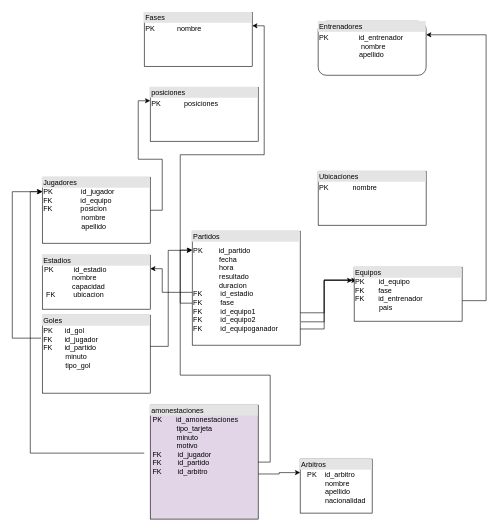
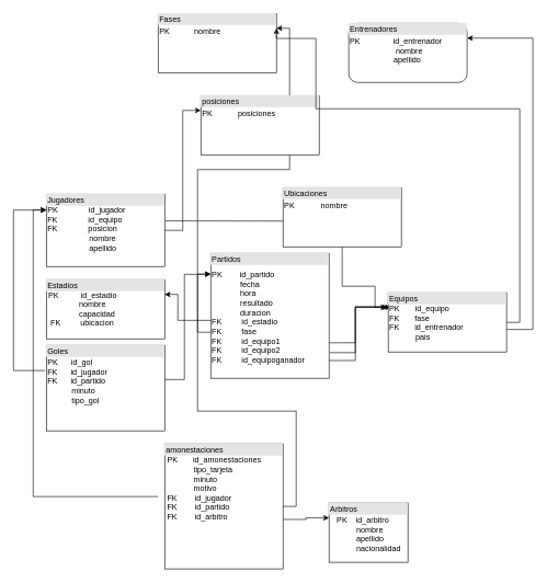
  <mxCell id="0" />
  <mxCell id="1" parent="0" />
  <mxCell id="2" style="edgeStyle=orthogonalEdgeStyle;rounded=0;orthogonalLoop=1;jettySize=auto;html=1;exitX=1;exitY=0.5;exitDx=0;exitDy=0;entryX=0;entryY=0.25;entryDx=0;entryDy=0;" edge="1" parent="1" source="4" target="18"><mxGeometry relative="1" as="geometry" /></mxCell>
+ <mxCell id="3" style="edgeStyle=orthogonalEdgeStyle;rounded=0;orthogonalLoop=1;jettySize=auto;html=1;exitX=1.008;exitY=0.369;exitDx=0;exitDy=0;entryX=0;entryY=0.12;entryDx=0;entryDy=0;entryPerimeter=0;exitPerimeter=0;" edge="1" parent="1" source="4" target="23"><mxGeometry relative="1" as="geometry"><mxPoint x="590" y="415" as="targetPoint" /><Array as="points"><mxPoint x="260" y="336" /><mxPoint x="520" y="336" /><mxPoint x="520" y="435" /><mxPoint x="570" y="435" /><mxPoint x="570" y="467" /></Array></mxGeometry></mxCell>
  <mxCell id="4" value="&lt;div style=&quot;box-sizing:border-box;width:100%;background:#e4e4e4;padding:2px;&quot;&gt;Jugadores&amp;nbsp; &amp;nbsp; &amp;nbsp; &amp;nbsp; &amp;nbsp; &amp;nbsp; &amp;nbsp; &amp;nbsp; &amp;nbsp; &amp;nbsp; &amp;nbsp; &amp;nbsp; &amp;nbsp; &amp;nbsp; &amp;nbsp; &amp;nbsp; &amp;nbsp;&amp;nbsp;&lt;/div&gt;" style="verticalAlign=top;align=left;overflow=fill;html=1;whiteSpace=wrap;" parent="1" vertex="1"><mxGeometry x="70" y="295" width="180" height="110" as="geometry" /></mxCell>
  <mxCell id="5" value="&lt;div style=&quot;box-sizing:border-box;width:100%;background:#e4e4e4;padding:2px;&quot;&gt;Entrenadores&lt;/div&gt;&lt;table style=&quot;width:100%;font-size:1em;&quot; cellpadding=&quot;2&quot; cellspacing=&quot;0&quot;&gt;&lt;tbody&gt;&lt;tr&gt;&lt;td&gt;PK&amp;nbsp; &amp;nbsp; &amp;nbsp; &amp;nbsp; &amp;nbsp; &amp;nbsp; &amp;nbsp; &amp;nbsp;id_entrenador&lt;br&gt;&amp;nbsp; &amp;nbsp; &amp;nbsp; &amp;nbsp; &amp;nbsp; &amp;nbsp; &amp;nbsp; &amp;nbsp; &amp;nbsp; &amp;nbsp; &amp;nbsp;nombre&lt;br&gt;&amp;nbsp; &amp;nbsp; &amp;nbsp; &amp;nbsp; &amp;nbsp; &amp;nbsp; &amp;nbsp; &amp;nbsp; &amp;nbsp; &amp;nbsp; apellido&lt;/td&gt;&lt;td&gt;&lt;/td&gt;&lt;/tr&gt;&lt;/tbody&gt;&lt;/table&gt;" style="verticalAlign=top;align=left;overflow=fill;html=1;whiteSpace=wrap;rounded=1;" parent="1" vertex="1"><mxGeometry x="530" y="35" width="180" height="90" as="geometry" /></mxCell>
  <mxCell id="6" style="edgeStyle=orthogonalEdgeStyle;rounded=0;orthogonalLoop=1;jettySize=auto;html=1;exitX=1.006;exitY=0.795;exitDx=0;exitDy=0;exitPerimeter=0;entryX=0.029;entryY=0.12;entryDx=0;entryDy=0;entryPerimeter=0;" edge="1" parent="1" source="11" target="23"><mxGeometry relative="1" as="geometry"><mxPoint x="580" y="465" as="targetPoint" /><Array as="points"><mxPoint x="540" y="536" /><mxPoint x="540" y="467" /></Array></mxGeometry></mxCell>
  <mxCell id="7" style="edgeStyle=orthogonalEdgeStyle;rounded=0;orthogonalLoop=1;jettySize=auto;html=1;exitX=0.978;exitY=0.858;exitDx=0;exitDy=0;exitPerimeter=0;entryX=-0.014;entryY=0.14;entryDx=0;entryDy=0;entryPerimeter=0;" edge="1" parent="1" source="11" target="23"><mxGeometry relative="1" as="geometry"><mxPoint x="560" y="415" as="targetPoint" /><Array as="points"><mxPoint x="540" y="548" /><mxPoint x="540" y="466" /><mxPoint x="590" y="466" /><mxPoint x="590" y="469" /></Array></mxGeometry></mxCell>
  <mxCell id="8" style="edgeStyle=orthogonalEdgeStyle;rounded=0;orthogonalLoop=1;jettySize=auto;html=1;exitX=1;exitY=0.716;exitDx=0;exitDy=0;exitPerimeter=0;entryX=-0.021;entryY=0.12;entryDx=0;entryDy=0;entryPerimeter=0;" edge="1" parent="1" source="11" target="23"><mxGeometry relative="1" as="geometry"><mxPoint x="570" y="565" as="targetPoint" /><Array as="points"><mxPoint x="540" y="521" /><mxPoint x="540" y="467" /></Array></mxGeometry></mxCell>
  <mxCell id="9" style="edgeStyle=orthogonalEdgeStyle;rounded=0;orthogonalLoop=1;jettySize=auto;html=1;exitX=0.031;exitY=0.482;exitDx=0;exitDy=0;entryX=1;entryY=0.25;entryDx=0;entryDy=0;exitPerimeter=0;" edge="1" parent="1" source="25" target="12"><mxGeometry relative="1" as="geometry"><Array as="points"><mxPoint x="270" y="487" /><mxPoint x="270" y="448" /></Array></mxGeometry></mxCell>
  <mxCell id="10" style="edgeStyle=orthogonalEdgeStyle;rounded=0;orthogonalLoop=1;jettySize=auto;html=1;exitX=0;exitY=0.588;exitDx=0;exitDy=0;entryX=1;entryY=0.25;entryDx=0;entryDy=0;exitPerimeter=0;" edge="1" parent="1" source="25" target="17"><mxGeometry relative="1" as="geometry" /></mxCell>
  <mxCell id="11" value="&lt;div style=&quot;box-sizing:border-box;width:100%;background:#e4e4e4;padding:2px;&quot;&gt;Partidos&lt;/div&gt;" style="verticalAlign=top;align=left;overflow=fill;html=1;whiteSpace=wrap;" parent="1" vertex="1"><mxGeometry x="320" y="385" width="180" height="190" as="geometry" /></mxCell>
  <mxCell id="12" value="&lt;div style=&quot;box-sizing:border-box;width:100%;background:#e4e4e4;padding:2px;&quot;&gt;Estadios&lt;/div&gt;" style="verticalAlign=top;align=left;overflow=fill;html=1;whiteSpace=wrap;" vertex="1" parent="1"><mxGeometry x="70" y="425" width="180" height="90" as="geometry" /></mxCell>
  <mxCell id="13" value="&lt;div style=&quot;box-sizing:border-box;width:100%;background:#e4e4e4;padding:2px;&quot;&gt;Goles&lt;/div&gt;" style="verticalAlign=top;align=left;overflow=fill;html=1;whiteSpace=wrap;" vertex="1" parent="1"><mxGeometry x="70" y="525" width="180" height="130" as="geometry" /></mxCell>
  <mxCell id="14" value="&lt;div style=&quot;box-sizing:border-box;width:100%;background:#e4e4e4;padding:2px;&quot;&gt;Arbitros&lt;/div&gt;" style="verticalAlign=top;align=left;overflow=fill;html=1;whiteSpace=wrap;" vertex="1" parent="1"><mxGeometry x="500" y="765" width="120" height="90" as="geometry" /></mxCell>
  <mxCell id="15" style="edgeStyle=orthogonalEdgeStyle;rounded=0;orthogonalLoop=1;jettySize=auto;html=1;exitX=1.001;exitY=0.604;exitDx=0;exitDy=0;entryX=0;entryY=0.25;entryDx=0;entryDy=0;exitPerimeter=0;" edge="1" parent="1" source="16" target="14"><mxGeometry relative="1" as="geometry" /></mxCell>
- <mxCell id="16" value="&lt;div style=&quot;box-sizing:border-box;width:100%;background:#e4e4e4;padding:2px;&quot;&gt;amonestaciones&lt;/div&gt;" style="verticalAlign=top;align=left;overflow=fill;html=1;whiteSpace=wrap;fillColor=#e1d5e7;" vertex="1" parent="1"><mxGeometry x="250" y="675" width="180" height="190" as="geometry" /></mxCell>
+ <mxCell id="16" value="&lt;div style=&quot;box-sizing:border-box;width:100%;background:#e4e4e4;padding:2px;&quot;&gt;amonestaciones&lt;/div&gt;" style="verticalAlign=top;align=left;overflow=fill;html=1;whiteSpace=wrap;" vertex="1" parent="1"><mxGeometry x="250" y="675" width="180" height="190" as="geometry" /></mxCell>
  <mxCell id="17" value="&lt;div style=&quot;box-sizing:border-box;width:100%;background:#e4e4e4;padding:2px;&quot;&gt;Fases&lt;/div&gt;&lt;table style=&quot;width:100%;font-size:1em;&quot; cellpadding=&quot;2&quot; cellspacing=&quot;0&quot;&gt;&lt;tbody&gt;&lt;tr&gt;&lt;td&gt;PK&lt;/td&gt;&lt;td&gt;nombre&amp;nbsp;&lt;/td&gt;&lt;/tr&gt;&lt;tr&gt;&lt;td&gt;&lt;br&gt;&lt;/td&gt;&lt;td&gt;&lt;br&gt;&lt;/td&gt;&lt;/tr&gt;&lt;/tbody&gt;&lt;/table&gt;" style="verticalAlign=top;align=left;overflow=fill;html=1;whiteSpace=wrap;" vertex="1" parent="1"><mxGeometry x="240" y="20" width="180" height="90" as="geometry" /></mxCell>
- <mxCell id="18" value="&lt;div style=&quot;box-sizing:border-box;width:100%;background:#e4e4e4;padding:2px;&quot;&gt;posiciones&lt;/div&gt;&lt;table style=&quot;width:100%;font-size:1em;&quot; cellpadding=&quot;2&quot; cellspacing=&quot;0&quot;&gt;&lt;tbody&gt;&lt;tr&gt;&lt;td&gt;PK&amp;nbsp;&amp;nbsp;&lt;/td&gt;&lt;td&gt;posiciones&lt;/td&gt;&lt;/tr&gt;&lt;tr&gt;&lt;td&gt;&lt;br&gt;&lt;/td&gt;&lt;td&gt;&lt;/td&gt;&lt;/tr&gt;&lt;tr&gt;&lt;td&gt;&lt;/td&gt;&lt;td&gt;&lt;br&gt;&lt;/td&gt;&lt;/tr&gt;&lt;/tbody&gt;&lt;/table&gt;" style="verticalAlign=top;align=left;overflow=fill;html=1;whiteSpace=wrap;" vertex="1" parent="1"><mxGeometry x="250" y="145" width="180" height="90" as="geometry" /></mxCell>
- <mxCell id="19" value="&lt;div style=&quot;box-sizing:border-box;width:100%;background:#e4e4e4;padding:2px;&quot;&gt;Ubicaciones&lt;/div&gt;&lt;table style=&quot;width:100%;font-size:1em;&quot; cellpadding=&quot;2&quot; cellspacing=&quot;0&quot;&gt;&lt;tbody&gt;&lt;tr&gt;&lt;td&gt;PK&lt;/td&gt;&lt;td&gt;nombre&lt;/td&gt;&lt;/tr&gt;&lt;tr&gt;&lt;td&gt;&lt;br&gt;&lt;/td&gt;&lt;td&gt;&lt;br&gt;&lt;/td&gt;&lt;/tr&gt;&lt;/tbody&gt;&lt;/table&gt;" style="verticalAlign=top;align=left;overflow=fill;html=1;whiteSpace=wrap;" vertex="1" parent="1"><mxGeometry x="530" y="285" width="180" height="90" as="geometry" /></mxCell>
+ <mxCell id="18" value="&lt;div style=&quot;box-sizing:border-box;width:100%;background:#e4e4e4;padding:2px;&quot;&gt;posiciones&lt;/div&gt;&lt;table style=&quot;width:100%;font-size:1em;&quot; cellpadding=&quot;2&quot; cellspacing=&quot;0&quot;&gt;&lt;tbody&gt;&lt;tr&gt;&lt;td&gt;PK&amp;nbsp;&amp;nbsp;&lt;/td&gt;&lt;td&gt;posiciones&lt;/td&gt;&lt;/tr&gt;&lt;tr&gt;&lt;td&gt;&lt;br&gt;&lt;/td&gt;&lt;td&gt;&lt;/td&gt;&lt;/tr&gt;&lt;tr&gt;&lt;td&gt;&lt;/td&gt;&lt;td&gt;&lt;br&gt;&lt;/td&gt;&lt;/tr&gt;&lt;/tbody&gt;&lt;/table&gt;" style="verticalAlign=top;align=left;overflow=fill;html=1;whiteSpace=wrap;" vertex="1" parent="1"><mxGeometry x="305" y="145" width="180" height="90" as="geometry" /></mxCell>
+ <mxCell id="19" value="&lt;div style=&quot;box-sizing:border-box;width:100%;background:#e4e4e4;padding:2px;&quot;&gt;Ubicaciones&lt;/div&gt;&lt;table style=&quot;width:100%;font-size:1em;&quot; cellpadding=&quot;2&quot; cellspacing=&quot;0&quot;&gt;&lt;tbody&gt;&lt;tr&gt;&lt;td&gt;PK&lt;/td&gt;&lt;td&gt;nombre&lt;/td&gt;&lt;/tr&gt;&lt;tr&gt;&lt;td&gt;&lt;br&gt;&lt;/td&gt;&lt;td&gt;&lt;br&gt;&lt;/td&gt;&lt;/tr&gt;&lt;/tbody&gt;&lt;/table&gt;" style="verticalAlign=top;align=left;overflow=fill;html=1;whiteSpace=wrap;" vertex="1" parent="1"><mxGeometry x="430" y="285" width="180" height="90" as="geometry" /></mxCell>
+ <mxCell id="20" style="edgeStyle=orthogonalEdgeStyle;rounded=0;orthogonalLoop=1;jettySize=auto;html=1;exitX=1;exitY=0.5;exitDx=0;exitDy=0;entryX=1;entryY=0.25;entryDx=0;entryDy=0;" edge="1" parent="1" source="22" target="17"><mxGeometry relative="1" as="geometry"><Array as="points"><mxPoint x="790" y="490" /><mxPoint x="790" y="165" /><mxPoint x="480" y="165" /><mxPoint x="480" y="58" /></Array></mxGeometry></mxCell>
  <mxCell id="21" style="edgeStyle=orthogonalEdgeStyle;rounded=0;orthogonalLoop=1;jettySize=auto;html=1;exitX=1.001;exitY=0.62;exitDx=0;exitDy=0;entryX=1;entryY=0.25;entryDx=0;entryDy=0;exitPerimeter=0;" edge="1" parent="1" source="22" target="5"><mxGeometry relative="1" as="geometry"><Array as="points"><mxPoint x="810" y="501" /><mxPoint x="810" y="58" /></Array></mxGeometry></mxCell>
  <mxCell id="22" value="&lt;div style=&quot;box-sizing:border-box;width:100%;background:#e4e4e4;padding:2px;&quot;&gt;Equipos&lt;/div&gt;" style="verticalAlign=top;align=left;overflow=fill;html=1;whiteSpace=wrap;" vertex="1" parent="1"><mxGeometry x="590" y="445" width="180" height="90" as="geometry" /></mxCell>
  <mxCell id="23" value="PK&amp;nbsp; &amp;nbsp; &amp;nbsp; &amp;nbsp;id_equipo&lt;div&gt;FK&amp;nbsp; &amp;nbsp; &amp;nbsp; &amp;nbsp;fase&lt;/div&gt;&lt;div&gt;FK&amp;nbsp; &amp;nbsp; &amp;nbsp; &amp;nbsp;id_entrenador&lt;/div&gt;&lt;div&gt;&amp;nbsp; &amp;nbsp; &amp;nbsp; &amp;nbsp; &amp;nbsp; &amp;nbsp; pais&lt;/div&gt;&lt;div&gt;&amp;nbsp; &amp;nbsp; &amp;nbsp; &amp;nbsp; &amp;nbsp; &amp;nbsp; &amp;nbsp; &amp;nbsp; &amp;nbsp; &amp;nbsp; &amp;nbsp; &amp;nbsp; &amp;nbsp; &amp;nbsp; &amp;nbsp; &amp;nbsp; &amp;nbsp;&lt;/div&gt;&lt;div&gt;&amp;nbsp; &amp;nbsp; &amp;nbsp; &amp;nbsp; &amp;nbsp; &amp;nbsp; &amp;nbsp; &amp;nbsp; &amp;nbsp; &amp;nbsp; &amp;nbsp; &amp;nbsp;&lt;/div&gt;" style="text;html=1;align=left;verticalAlign=middle;resizable=1;points=[];autosize=1;strokeColor=none;fillColor=none;movable=1;rotatable=1;deletable=1;editable=1;locked=0;connectable=1;" vertex="1" parent="1"><mxGeometry x="590" y="455" width="140" height="100" as="geometry" /></mxCell>
  <mxCell id="24" value="PK&amp;nbsp; &amp;nbsp; &amp;nbsp; &amp;nbsp; &amp;nbsp; &amp;nbsp; &amp;nbsp; id_jugador&amp;nbsp;&lt;div&gt;&lt;span style=&quot;background-color: initial;&quot;&gt;FK&amp;nbsp; &amp;nbsp; &amp;nbsp; &amp;nbsp; &amp;nbsp; &amp;nbsp; &amp;nbsp; id_equipo&lt;/span&gt;&lt;/div&gt;&lt;div&gt;FK&amp;nbsp; &amp;nbsp; &amp;nbsp; &amp;nbsp; &amp;nbsp; &amp;nbsp; &amp;nbsp; posicion&lt;/div&gt;&lt;div&gt;&amp;nbsp; &amp;nbsp; &amp;nbsp; &amp;nbsp; &amp;nbsp; &amp;nbsp; &amp;nbsp; &amp;nbsp; &amp;nbsp; &amp;nbsp;nombre&lt;/div&gt;&lt;div&gt;&lt;div&gt;&amp;nbsp; &amp;nbsp; &amp;nbsp; &amp;nbsp; &amp;nbsp; &amp;nbsp; &amp;nbsp; &amp;nbsp; &amp;nbsp; &amp;nbsp;apellido&lt;/div&gt;&lt;/div&gt;&lt;div&gt;&lt;br&gt;&lt;/div&gt;" style="text;html=1;align=left;verticalAlign=middle;resizable=0;points=[];autosize=1;strokeColor=none;fillColor=none;" vertex="1" parent="1"><mxGeometry x="70" y="305" width="150" height="100" as="geometry" /></mxCell>
  <mxCell id="25" value="PK&amp;nbsp; &amp;nbsp; &amp;nbsp; &amp;nbsp; id_partido&lt;div&gt;&amp;nbsp; &amp;nbsp; &amp;nbsp; &amp;nbsp; &amp;nbsp; &amp;nbsp; &amp;nbsp;fecha&lt;/div&gt;&lt;div&gt;&amp;nbsp; &amp;nbsp; &amp;nbsp; &amp;nbsp; &amp;nbsp; &amp;nbsp; &amp;nbsp;hora&lt;/div&gt;&lt;div&gt;&amp;nbsp; &amp;nbsp; &amp;nbsp; &amp;nbsp; &amp;nbsp; &amp;nbsp; &amp;nbsp;resultado&lt;/div&gt;&lt;div&gt;&amp;nbsp; &amp;nbsp; &amp;nbsp; &amp;nbsp; &amp;nbsp; &amp;nbsp; &amp;nbsp;duracion&lt;/div&gt;&lt;div&gt;FK&amp;nbsp; &amp;nbsp; &amp;nbsp; &amp;nbsp; &amp;nbsp;id_estadio&lt;/div&gt;&lt;div&gt;FK&amp;nbsp; &amp;nbsp; &amp;nbsp; &amp;nbsp; &amp;nbsp;fase&lt;/div&gt;&lt;div&gt;FK&amp;nbsp; &amp;nbsp; &amp;nbsp; &amp;nbsp; &amp;nbsp;id_equipo1&lt;/div&gt;&lt;div&gt;FK&amp;nbsp; &amp;nbsp; &amp;nbsp; &amp;nbsp; &amp;nbsp;id_equipo2&lt;/div&gt;&lt;div&gt;FK&amp;nbsp; &amp;nbsp; &amp;nbsp; &amp;nbsp; &amp;nbsp;id_equipoganador&lt;/div&gt;&lt;div&gt;&amp;nbsp; &amp;nbsp; &amp;nbsp; &amp;nbsp; &amp;nbsp; &amp;nbsp; &amp;nbsp;&lt;/div&gt;" style="text;html=1;align=left;verticalAlign=middle;resizable=0;points=[];autosize=1;strokeColor=none;fillColor=none;" vertex="1" parent="1"><mxGeometry x="320" y="405" width="160" height="170" as="geometry" /></mxCell>
  <mxCell id="26" value="PK&amp;nbsp; &amp;nbsp; &amp;nbsp; &amp;nbsp; &amp;nbsp; id_estadio&lt;div&gt;&lt;span style=&quot;background-color: initial; text-align: left;&quot;&gt;&amp;nbsp; &amp;nbsp; &amp;nbsp; &amp;nbsp; &amp;nbsp; nombre&amp;nbsp;&lt;/span&gt;&lt;br&gt;&lt;/div&gt;&lt;div style=&quot;text-align: left;&quot;&gt;&amp;nbsp; &amp;nbsp; &amp;nbsp; &amp;nbsp; &amp;nbsp; &amp;nbsp; &amp;nbsp; capacidad&lt;/div&gt;&lt;div style=&quot;text-align: left;&quot;&gt;&amp;nbsp;FK&amp;nbsp; &amp;nbsp; &amp;nbsp; &amp;nbsp; &amp;nbsp;ubicacion&lt;/div&gt;" style="text;html=1;align=center;verticalAlign=middle;resizable=0;points=[];autosize=1;strokeColor=none;fillColor=none;" vertex="1" parent="1"><mxGeometry x="60" y="435" width="130" height="70" as="geometry" /></mxCell>
  <mxCell id="27" value="PK&amp;nbsp; &amp;nbsp; &amp;nbsp; id_gol&lt;div&gt;FK&amp;nbsp; &amp;nbsp; &amp;nbsp; id_jugador&lt;/div&gt;&lt;div&gt;&lt;span style=&quot;background-color: initial;&quot;&gt;FK&amp;nbsp; &amp;nbsp; &amp;nbsp; id_partido&lt;/span&gt;&lt;/div&gt;&lt;div&gt;&amp;nbsp; &amp;nbsp; &amp;nbsp; &amp;nbsp; &amp;nbsp; &amp;nbsp;minuto&lt;/div&gt;&lt;div&gt;&amp;nbsp; &amp;nbsp; &amp;nbsp; &amp;nbsp; &amp;nbsp; &amp;nbsp;tipo_gol&lt;/div&gt;" style="text;html=1;align=left;verticalAlign=middle;resizable=0;points=[];autosize=1;strokeColor=none;fillColor=none;" vertex="1" parent="1"><mxGeometry x="70" y="535" width="110" height="90" as="geometry" /></mxCell>
  <mxCell id="28" value="&lt;div style=&quot;text-align: left;&quot;&gt;&lt;span style=&quot;background-color: initial;&quot;&gt;PK&amp;nbsp; &amp;nbsp; &amp;nbsp; &amp;nbsp;id_amonestaciones&lt;/span&gt;&lt;/div&gt;&lt;div style=&quot;text-align: left;&quot;&gt;&lt;span style=&quot;background-color: initial;&quot;&gt;&amp;nbsp; &amp;nbsp; &amp;nbsp; &amp;nbsp; &amp;nbsp; &amp;nbsp; tipo_tarjeta&lt;/span&gt;&lt;/div&gt;&lt;div style=&quot;text-align: left;&quot;&gt;&lt;span style=&quot;background-color: initial;&quot;&gt;&amp;nbsp; &amp;nbsp; &amp;nbsp; &amp;nbsp; &amp;nbsp; &amp;nbsp; minuto&lt;/span&gt;&lt;/div&gt;&lt;div style=&quot;text-align: left;&quot;&gt;&lt;span style=&quot;background-color: initial;&quot;&gt;&amp;nbsp; &amp;nbsp; &amp;nbsp; &amp;nbsp; &amp;nbsp; &amp;nbsp; motivo&lt;/span&gt;&lt;/div&gt;&lt;div style=&quot;text-align: left;&quot;&gt;&lt;span style=&quot;background-color: initial;&quot;&gt;FK&amp;nbsp; &amp;nbsp; &amp;nbsp; &amp;nbsp; id_jugador&lt;/span&gt;&lt;/div&gt;&lt;div style=&quot;text-align: left;&quot;&gt;FK&amp;nbsp; &amp;nbsp; &amp;nbsp; &amp;nbsp; id_partido&lt;/div&gt;&lt;div style=&quot;text-align: left;&quot;&gt;FK&amp;nbsp; &amp;nbsp; &amp;nbsp; &amp;nbsp; id_arbitro&lt;/div&gt;&lt;div&gt;&lt;br&gt;&lt;/div&gt;" style="text;html=1;align=center;verticalAlign=middle;resizable=0;points=[];autosize=1;strokeColor=none;fillColor=none;" vertex="1" parent="1"><mxGeometry x="240" y="685" width="170" height="130" as="geometry" /></mxCell>
  <mxCell id="29" value="PK&amp;nbsp; &amp;nbsp; id_arbitro&lt;div&gt;&amp;nbsp; &amp;nbsp; &amp;nbsp; &amp;nbsp; &amp;nbsp;nombre&lt;/div&gt;&lt;div&gt;&amp;nbsp; &amp;nbsp; &amp;nbsp; &amp;nbsp; &amp;nbsp;apellido&lt;/div&gt;&lt;div&gt;&amp;nbsp; &amp;nbsp; &amp;nbsp; &amp;nbsp; &amp;nbsp;nacionalidad&lt;br&gt;&lt;div&gt;&lt;br&gt;&lt;/div&gt;&lt;/div&gt;" style="text;html=1;align=left;verticalAlign=middle;resizable=0;points=[];autosize=1;strokeColor=none;fillColor=none;" vertex="1" parent="1"><mxGeometry x="510" y="775" width="120" height="90" as="geometry" /></mxCell>
  <mxCell id="30" style="edgeStyle=orthogonalEdgeStyle;rounded=0;orthogonalLoop=1;jettySize=auto;html=1;exitX=-0.019;exitY=0.314;exitDx=0;exitDy=0;entryX=-0.002;entryY=0.141;entryDx=0;entryDy=0;entryPerimeter=0;exitPerimeter=0;" edge="1" parent="1" source="27" target="24"><mxGeometry relative="1" as="geometry"><Array as="points"><mxPoint x="20" y="563" /><mxPoint x="20" y="319" /></Array></mxGeometry></mxCell>
  <mxCell id="31" style="edgeStyle=orthogonalEdgeStyle;rounded=0;orthogonalLoop=1;jettySize=auto;html=1;exitX=1;exitY=0.4;exitDx=0;exitDy=0;entryX=-0.003;entryY=0.07;entryDx=0;entryDy=0;entryPerimeter=0;exitPerimeter=0;" edge="1" parent="1" source="13" target="25"><mxGeometry relative="1" as="geometry"><Array as="points"><mxPoint x="280" y="577" /><mxPoint x="280" y="417" /></Array></mxGeometry></mxCell>
  <mxCell id="32" style="edgeStyle=orthogonalEdgeStyle;rounded=0;orthogonalLoop=1;jettySize=auto;html=1;exitX=1;exitY=0.5;exitDx=0;exitDy=0;entryX=0.001;entryY=0.067;entryDx=0;entryDy=0;entryPerimeter=0;" edge="1" parent="1" source="16" target="25"><mxGeometry relative="1" as="geometry" /></mxCell>
  <mxCell id="33" style="edgeStyle=orthogonalEdgeStyle;rounded=0;orthogonalLoop=1;jettySize=auto;html=1;entryX=0.002;entryY=0.14;entryDx=0;entryDy=0;entryPerimeter=0;" edge="1" parent="1" source="28" target="24"><mxGeometry relative="1" as="geometry"><mxPoint x="70" y="795" as="sourcePoint" /><Array as="points"><mxPoint y="755" x="50" /><mxPoint y="319" x="50" /></Array></mxGeometry></mxCell>
